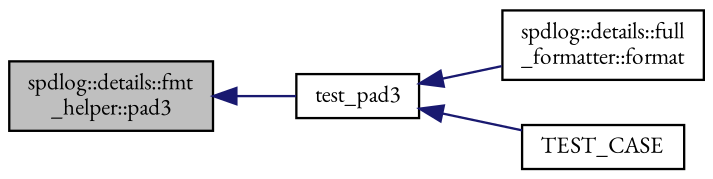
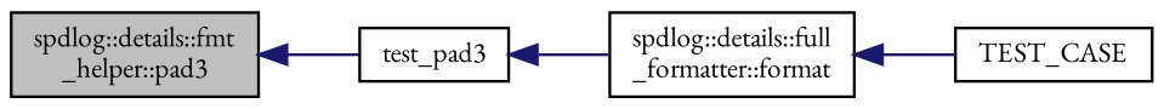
  digraph {
    fontname="EB Garamond"
    rankdir=LR
    node [color=black fillcolor=white fontname="EB Garamond" fontsize=10 shape=record style=filled]
    edge [color=midnightblue dir=back fontname="EB Garamond" fontsize=10 labelfontname=Helvetica labelfontsize=10 style=solid]
    n1 [fillcolor=grey75 fontcolor=black height=0.2 label="spdlog::details::fmt\l_helper::pad3" width=0.4]
    n2 [height=0.2 label=test_pad3 width=0.4]
    n3 [height=0.2 label="spdlog::details::full\l_formatter::format" width=0.4]
    n4 [height=0.2 label=TEST_CASE width=0.4]
    n1 -> n2
    n2 -> n3
-   n2 -> n4
+   n3 -> n4
  }
